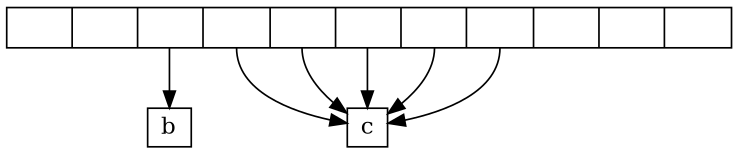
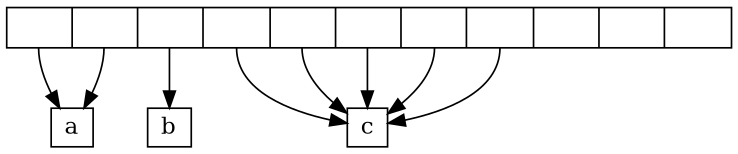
  digraph {
    nodesep=.05
    node [shape=box]
    n1 [height=0.3 label="<f0>|<f1>|<f2>|<f3>|<f4>|<f5>|<f6>|<f7>|<f8>|<f9>|<f10>" shape=record width=6]
+   n2 [height=0.3 label=a width=0.3]
    n3 [height=0.3 label=b width=0.3]
    n4 [height=0.3 label=c width=0.3]
+   n1 -> n2 [tailport=f0]
+   n1 -> n2 [tailport=f1]
    n1 -> n3 [tailport=f2]
    n1 -> n4 [tailport=f3]
    n1 -> n4 [tailport=f4]
    n1 -> n4 [tailport=f5]
    n1 -> n4 [tailport=f6]
    n1 -> n4 [tailport=f7]
  }
